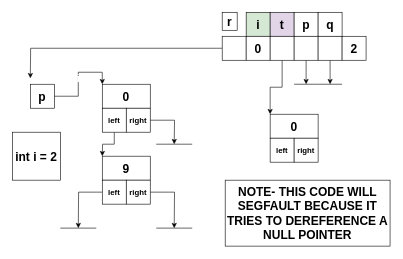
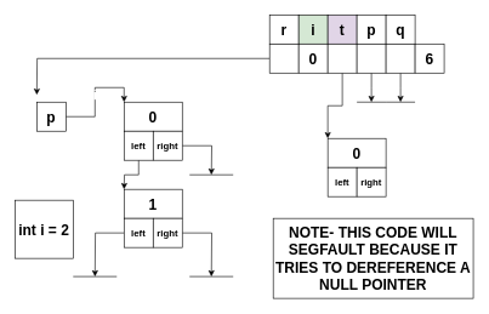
  <mxCell id="0" />
  <mxCell id="1" parent="0" />
- <mxCell id="2" value="int i = 2" style="whiteSpace=wrap;html=1;aspect=fixed;fontSize=20;fontStyle=1" vertex="1" parent="1"><mxGeometry x="20" y="220" width="80" height="80" as="geometry" /></mxCell>
+ <mxCell id="2" value="int i = 2" style="whiteSpace=wrap;html=1;aspect=fixed;fontSize=20;fontStyle=1" vertex="1" parent="1"><mxGeometry x="20" y="275" width="80" height="80" as="geometry" /></mxCell>
  <mxCell id="3" value="`" style="edgeStyle=orthogonalEdgeStyle;rounded=0;orthogonalLoop=1;jettySize=auto;html=1;entryX=0;entryY=0;entryDx=0;entryDy=0;" edge="1" parent="1" source="4" target="5"><mxGeometry relative="1" as="geometry" /></mxCell>
  <mxCell id="4" value="p" style="whiteSpace=wrap;html=1;aspect=fixed;fontSize=20;fontStyle=1" vertex="1" parent="1"><mxGeometry x="50" y="140" width="40" height="40" as="geometry" /></mxCell>
  <mxCell id="5" value="0" style="rounded=0;whiteSpace=wrap;html=1;fontSize=20;fontStyle=1" vertex="1" parent="1"><mxGeometry x="170" y="140" width="80" height="40" as="geometry" /></mxCell>
  <mxCell id="6" style="edgeStyle=orthogonalEdgeStyle;rounded=0;orthogonalLoop=1;jettySize=auto;html=1;" edge="1" parent="1" source="7"><mxGeometry relative="1" as="geometry"><mxPoint x="170" y="260" as="targetPoint" /></mxGeometry></mxCell>
  <mxCell id="7" value="left" style="whiteSpace=wrap;html=1;aspect=fixed;fontSize=13;fontStyle=1" vertex="1" parent="1"><mxGeometry x="170" y="180" width="40" height="40" as="geometry" /></mxCell>
  <mxCell id="8" style="edgeStyle=orthogonalEdgeStyle;rounded=0;orthogonalLoop=1;jettySize=auto;html=1;" edge="1" parent="1" source="9"><mxGeometry relative="1" as="geometry"><mxPoint x="290" y="240" as="targetPoint" /></mxGeometry></mxCell>
  <mxCell id="9" value="right" style="whiteSpace=wrap;html=1;aspect=fixed;fontSize=13;fontStyle=1" vertex="1" parent="1"><mxGeometry x="210" y="180" width="40" height="40" as="geometry" /></mxCell>
- <mxCell id="10" value="9" style="rounded=0;whiteSpace=wrap;html=1;fontSize=20;fontStyle=1" vertex="1" parent="1"><mxGeometry x="170" y="260" width="80" height="40" as="geometry" /></mxCell>
+ <mxCell id="10" value="1" style="rounded=0;whiteSpace=wrap;html=1;fontSize=20;fontStyle=1" vertex="1" parent="1"><mxGeometry x="170" y="260" width="80" height="40" as="geometry" /></mxCell>
  <mxCell id="11" style="edgeStyle=orthogonalEdgeStyle;rounded=0;orthogonalLoop=1;jettySize=auto;html=1;" edge="1" parent="1" source="12"><mxGeometry relative="1" as="geometry"><mxPoint x="130" y="380" as="targetPoint" /></mxGeometry></mxCell>
  <mxCell id="12" value="left" style="whiteSpace=wrap;html=1;aspect=fixed;fontSize=13;fontStyle=1" vertex="1" parent="1"><mxGeometry x="170" y="300" width="40" height="40" as="geometry" /></mxCell>
  <mxCell id="13" style="edgeStyle=orthogonalEdgeStyle;rounded=0;orthogonalLoop=1;jettySize=auto;html=1;" edge="1" parent="1" source="14"><mxGeometry relative="1" as="geometry"><mxPoint x="290" y="380" as="targetPoint" /></mxGeometry></mxCell>
  <mxCell id="14" value="right" style="whiteSpace=wrap;html=1;aspect=fixed;fontSize=13;fontStyle=1" vertex="1" parent="1"><mxGeometry x="210" y="300" width="40" height="40" as="geometry" /></mxCell>
- <mxCell id="15" value="r" style="whiteSpace=wrap;html=1;aspect=fixed;fontSize=20;fontStyle=1" vertex="1" parent="1"><mxGeometry x="370" y="20" width="25" height="30" as="geometry" /></mxCell>
+ <mxCell id="15" value="r" style="whiteSpace=wrap;html=1;aspect=fixed;fontSize=20;fontStyle=1" vertex="1" parent="1"><mxGeometry x="370" y="20" width="40" height="40" as="geometry" /></mxCell>
  <mxCell id="16" value="i" style="whiteSpace=wrap;html=1;aspect=fixed;fontSize=20;fontStyle=1;fillColor=#d5e8d4;" vertex="1" parent="1"><mxGeometry x="410" y="20" width="40" height="40" as="geometry" /></mxCell>
  <mxCell id="17" value="t" style="whiteSpace=wrap;html=1;aspect=fixed;fontSize=20;fontStyle=1;fillColor=#e1d5e7;" vertex="1" parent="1"><mxGeometry x="450" y="20" width="40" height="40" as="geometry" /></mxCell>
  <mxCell id="18" value="p" style="whiteSpace=wrap;html=1;aspect=fixed;fontSize=20;fontStyle=1" vertex="1" parent="1"><mxGeometry x="490" y="20" width="40" height="40" as="geometry" /></mxCell>
  <mxCell id="19" value="q" style="whiteSpace=wrap;html=1;aspect=fixed;fontSize=20;fontStyle=1" vertex="1" parent="1"><mxGeometry x="530" y="20" width="40" height="40" as="geometry" /></mxCell>
  <mxCell id="20" style="edgeStyle=orthogonalEdgeStyle;rounded=0;orthogonalLoop=1;jettySize=auto;html=1;" edge="1" parent="1" source="21"><mxGeometry relative="1" as="geometry"><mxPoint x="50" y="130" as="targetPoint" /></mxGeometry></mxCell>
  <mxCell id="21" value="" style="whiteSpace=wrap;html=1;aspect=fixed;" vertex="1" parent="1"><mxGeometry x="370" y="60" width="40" height="40" as="geometry" /></mxCell>
  <mxCell id="22" value="0" style="whiteSpace=wrap;html=1;aspect=fixed;fontSize=20;fontStyle=1" vertex="1" parent="1"><mxGeometry x="410" y="60" width="40" height="40" as="geometry" /></mxCell>
  <mxCell id="23" style="edgeStyle=orthogonalEdgeStyle;rounded=0;orthogonalLoop=1;jettySize=auto;html=1;entryX=0;entryY=0;entryDx=0;entryDy=0;" edge="1" parent="1" source="24" target="33"><mxGeometry relative="1" as="geometry" /></mxCell>
  <mxCell id="24" value="" style="whiteSpace=wrap;html=1;aspect=fixed;" vertex="1" parent="1"><mxGeometry x="450" y="60" width="40" height="40" as="geometry" /></mxCell>
  <mxCell id="25" style="edgeStyle=orthogonalEdgeStyle;rounded=0;orthogonalLoop=1;jettySize=auto;html=1;" edge="1" parent="1" source="26"><mxGeometry relative="1" as="geometry"><mxPoint x="510" y="140" as="targetPoint" /></mxGeometry></mxCell>
  <mxCell id="26" value="" style="whiteSpace=wrap;html=1;aspect=fixed;" vertex="1" parent="1"><mxGeometry x="490" y="60" width="40" height="40" as="geometry" /></mxCell>
  <mxCell id="27" style="edgeStyle=orthogonalEdgeStyle;rounded=0;orthogonalLoop=1;jettySize=auto;html=1;" edge="1" parent="1" source="28"><mxGeometry relative="1" as="geometry"><mxPoint x="550" y="140" as="targetPoint" /></mxGeometry></mxCell>
  <mxCell id="28" value="" style="whiteSpace=wrap;html=1;aspect=fixed;" vertex="1" parent="1"><mxGeometry x="530" y="60" width="40" height="40" as="geometry" /></mxCell>
- <mxCell id="29" value="2" style="whiteSpace=wrap;html=1;aspect=fixed;fontSize=20;fontStyle=1" vertex="1" parent="1"><mxGeometry x="570" y="60" width="40" height="40" as="geometry" /></mxCell>
+ <mxCell id="29" value="6" style="whiteSpace=wrap;html=1;aspect=fixed;fontSize=20;fontStyle=1" vertex="1" parent="1"><mxGeometry x="570" y="60" width="40" height="40" as="geometry" /></mxCell>
  <mxCell id="30" value="" style="endArrow=none;html=1;rounded=0;" edge="1" parent="1"><mxGeometry width="50" height="50" relative="1" as="geometry"><mxPoint x="260" y="240" as="sourcePoint" /><mxPoint x="320" y="240" as="targetPoint" /></mxGeometry></mxCell>
  <mxCell id="31" value="" style="endArrow=none;html=1;rounded=0;" edge="1" parent="1"><mxGeometry width="50" height="50" relative="1" as="geometry"><mxPoint x="260" y="380" as="sourcePoint" /><mxPoint x="320" y="380" as="targetPoint" /></mxGeometry></mxCell>
  <mxCell id="32" value="" style="endArrow=none;html=1;rounded=0;" edge="1" parent="1"><mxGeometry width="50" height="50" relative="1" as="geometry"><mxPoint x="100" y="380" as="sourcePoint" /><mxPoint x="160" y="380" as="targetPoint" /></mxGeometry></mxCell>
  <mxCell id="33" value="0" style="rounded=0;whiteSpace=wrap;html=1;fontSize=20;fontStyle=1" vertex="1" parent="1"><mxGeometry x="450" y="190" width="80" height="40" as="geometry" /></mxCell>
  <mxCell id="34" value="left" style="whiteSpace=wrap;html=1;aspect=fixed;fontSize=13;fontStyle=1" vertex="1" parent="1"><mxGeometry x="450" y="230" width="40" height="40" as="geometry" /></mxCell>
  <mxCell id="35" value="right" style="whiteSpace=wrap;html=1;aspect=fixed;fontSize=13;fontStyle=1" vertex="1" parent="1"><mxGeometry x="490" y="230" width="40" height="40" as="geometry" /></mxCell>
  <mxCell id="36" value="" style="endArrow=none;html=1;rounded=0;" edge="1" parent="1"><mxGeometry width="50" height="50" relative="1" as="geometry"><mxPoint x="490" y="140" as="sourcePoint" /><mxPoint x="530" y="140" as="targetPoint" /></mxGeometry></mxCell>
  <mxCell id="37" value="" style="endArrow=none;html=1;rounded=0;" edge="1" parent="1"><mxGeometry width="50" height="50" relative="1" as="geometry"><mxPoint x="530" y="140" as="sourcePoint" /><mxPoint x="570" y="140" as="targetPoint" /></mxGeometry></mxCell>
  <mxCell id="38" value="NOTE- THIS CODE WILL SEGFAULT BECAUSE IT TRIES TO DEREFERENCE A NULL POINTER" style="rounded=0;whiteSpace=wrap;html=1;fontSize=20;fontStyle=1" vertex="1" parent="1"><mxGeometry x="375" y="300" width="275" height="110" as="geometry" /></mxCell>
